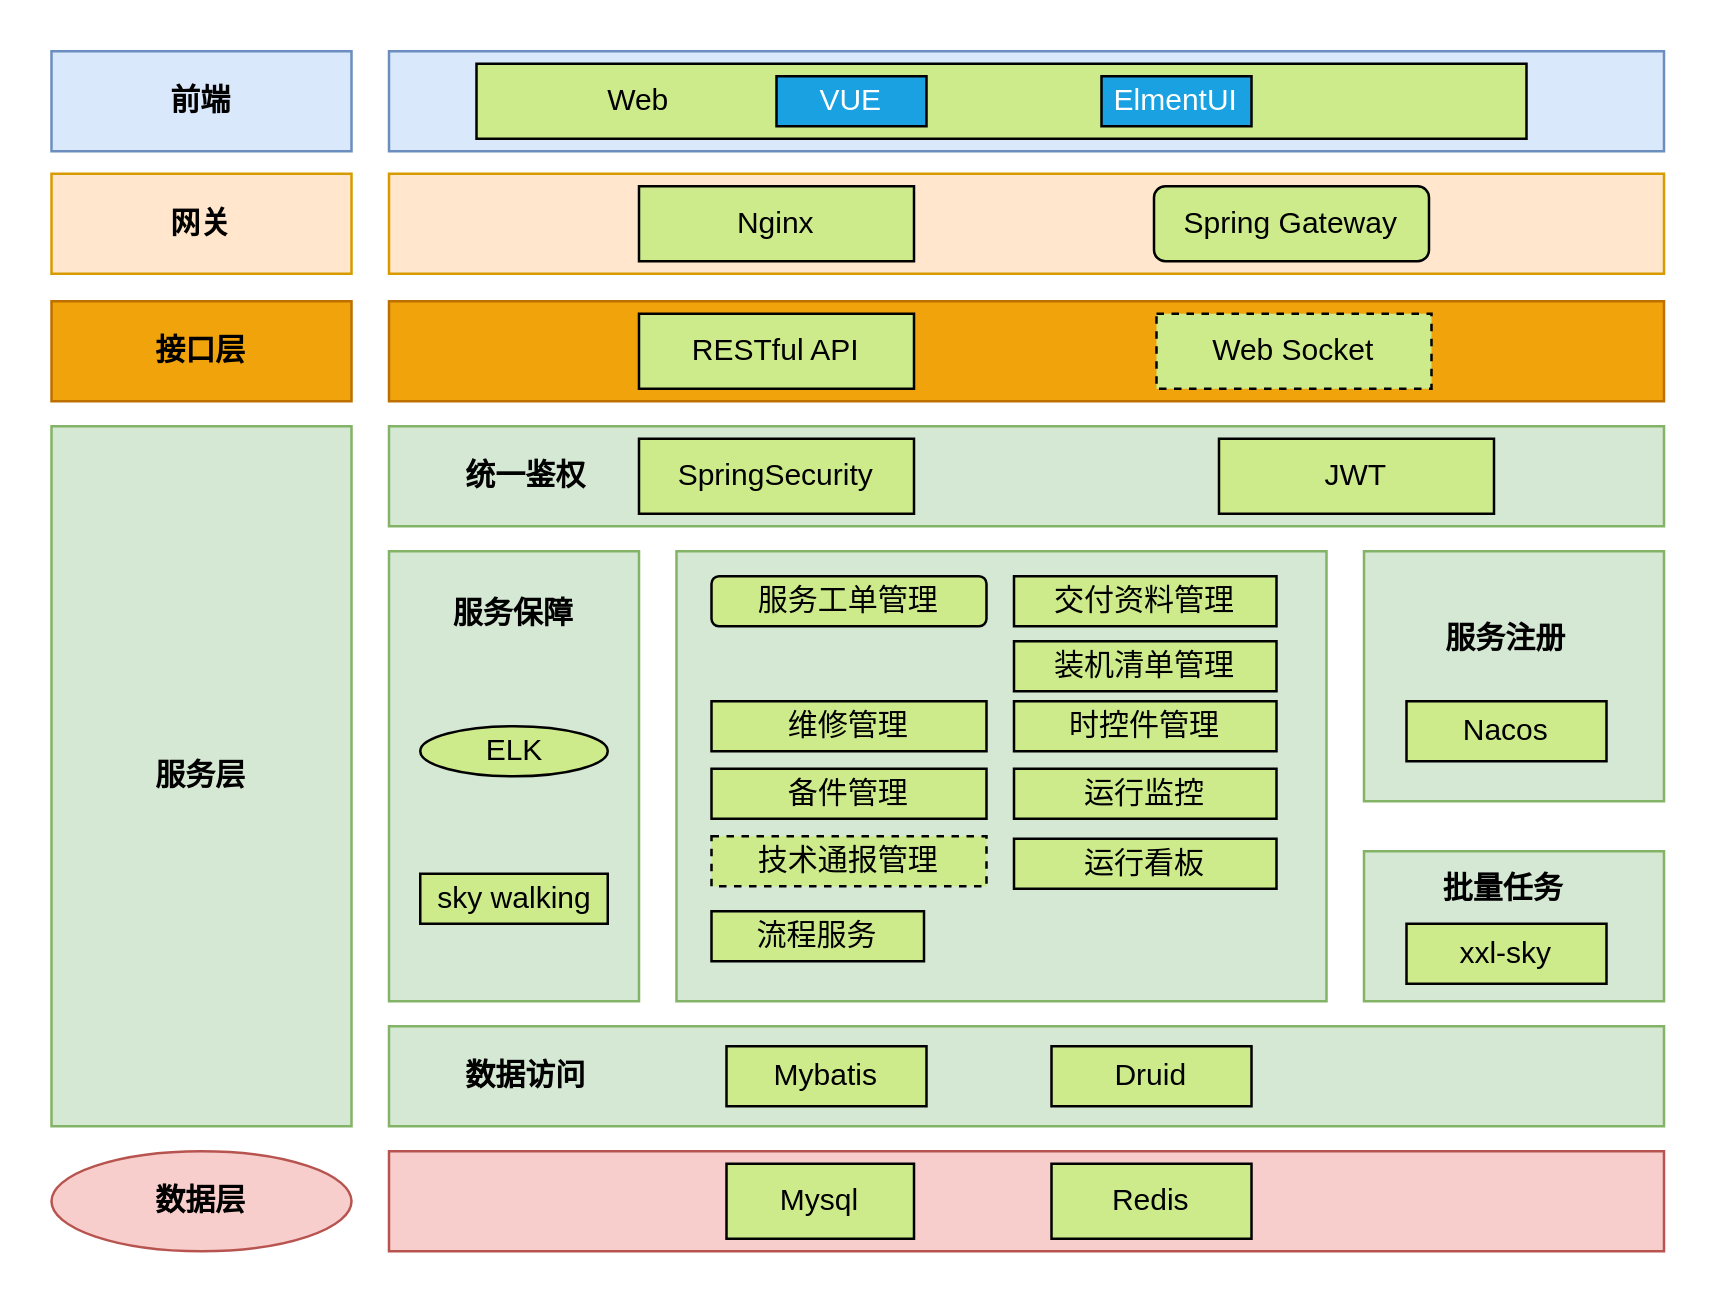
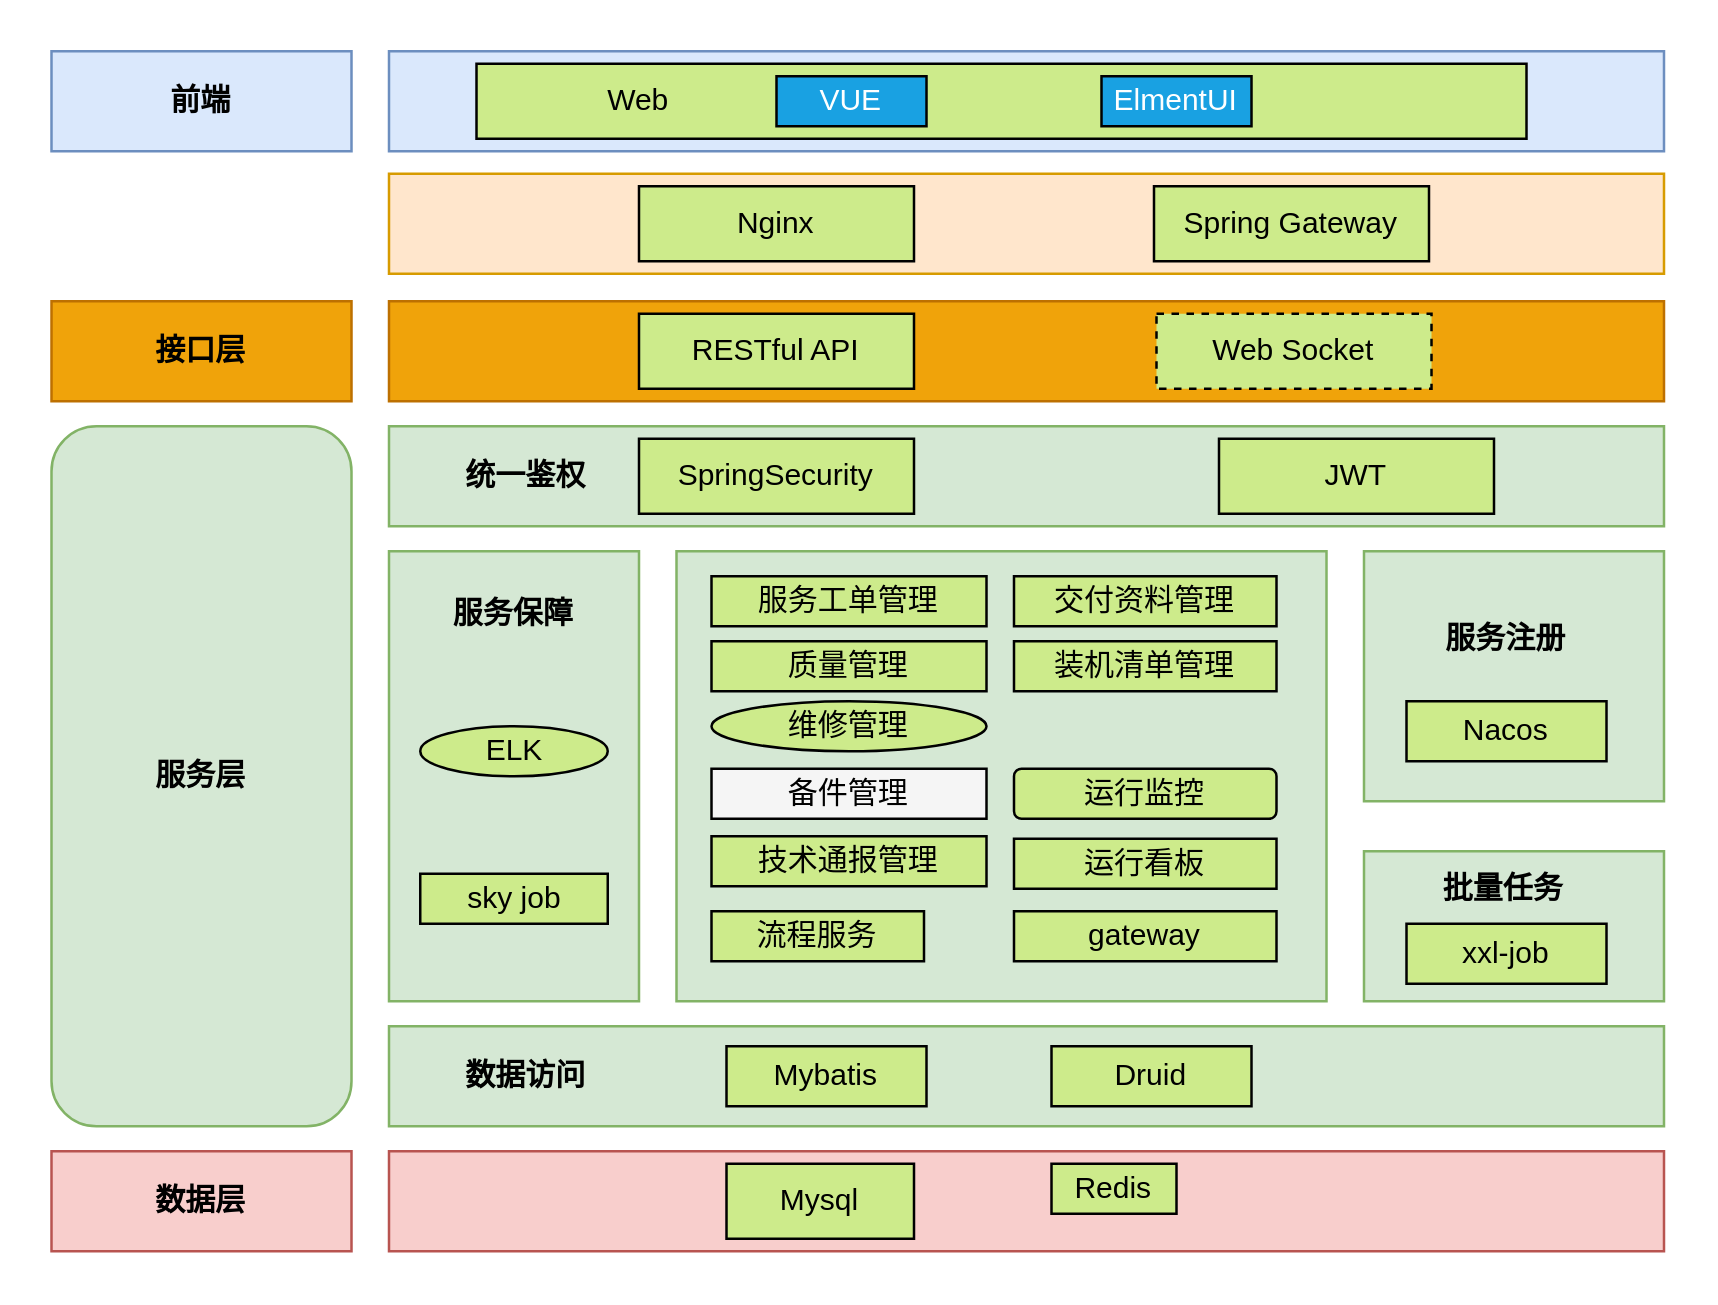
  <mxCell id="0" />
  <mxCell id="1" parent="0" />
  <mxCell id="2" value="前端" style="rounded=0;whiteSpace=wrap;html=1;fillColor=#dae8fc;strokeColor=#6c8ebf;fontStyle=1" vertex="1" parent="1"><mxGeometry x="20" y="20" width="120" height="40" as="geometry" /></mxCell>
  <mxCell id="3" value="" style="rounded=0;whiteSpace=wrap;html=1;fillColor=#dae8fc;strokeColor=#6c8ebf;" vertex="1" parent="1"><mxGeometry x="155" y="20" width="510" height="40" as="geometry" /></mxCell>
  <mxCell id="4" value="" style="rounded=0;whiteSpace=wrap;html=1;fillColor=#CDEB8B;" vertex="1" parent="1"><mxGeometry x="190" y="25" width="420" height="30" as="geometry" /></mxCell>
  <mxCell id="5" value="Web" style="text;html=1;strokeColor=none;fillColor=none;align=center;verticalAlign=middle;whiteSpace=wrap;rounded=0;" vertex="1" parent="1"><mxGeometry x="190" y="25" width="130" height="30" as="geometry" /></mxCell>
  <mxCell id="6" value="&lt;font color=&quot;#ffffff&quot;&gt;VUE&lt;/font&gt;" style="rounded=0;whiteSpace=wrap;html=1;fillColor=#19A1E2;" vertex="1" parent="1"><mxGeometry x="310" y="30" width="60" height="20" as="geometry" /></mxCell>
  <mxCell id="7" value="&lt;font color=&quot;#ffffff&quot;&gt;ElmentUI&lt;/font&gt;" style="rounded=0;whiteSpace=wrap;html=1;fillColor=#19A1E2;" vertex="1" parent="1"><mxGeometry x="440" y="30" width="60" height="20" as="geometry" /></mxCell>
- <mxCell id="8" value="网关" style="rounded=0;whiteSpace=wrap;html=1;fillColor=#ffe6cc;strokeColor=#d79b00;fontStyle=1" vertex="1" parent="1"><mxGeometry x="20" y="69" width="120" height="40" as="geometry" /></mxCell>
  <mxCell id="9" value="" style="rounded=0;whiteSpace=wrap;html=1;fillColor=#ffe6cc;strokeColor=#d79b00;" vertex="1" parent="1"><mxGeometry x="155" y="69" width="510" height="40" as="geometry" /></mxCell>
  <mxCell id="10" value="Nginx" style="rounded=0;whiteSpace=wrap;html=1;fillColor=#CDEB8B;" vertex="1" parent="1"><mxGeometry x="255" y="74" width="110" height="30" as="geometry" /></mxCell>
- <mxCell id="11" value="Spring Gateway" style="whiteSpace=wrap;html=1;fillColor=#CDEB8B;rounded=1;" vertex="1" parent="1"><mxGeometry x="461" y="74" width="110" height="30" as="geometry" /></mxCell>
+ <mxCell id="11" value="Spring Gateway" style="rounded=0;whiteSpace=wrap;html=1;fillColor=#CDEB8B;" vertex="1" parent="1"><mxGeometry x="461" y="74" width="110" height="30" as="geometry" /></mxCell>
  <mxCell id="12" value="接口层" style="rounded=0;whiteSpace=wrap;html=1;fillColor=#f0a30a;strokeColor=#BD7000;fontColor=#000000;fontStyle=1" vertex="1" parent="1"><mxGeometry x="20" y="120" width="120" height="40" as="geometry" /></mxCell>
  <mxCell id="13" value="" style="rounded=0;whiteSpace=wrap;html=1;fillColor=#f0a30a;strokeColor=#BD7000;fontColor=#000000;" vertex="1" parent="1"><mxGeometry x="155" y="120" width="510" height="40" as="geometry" /></mxCell>
  <mxCell id="14" value="RESTful API" style="rounded=0;whiteSpace=wrap;html=1;fillColor=#CDEB8B;" vertex="1" parent="1"><mxGeometry x="255" y="125" width="110" height="30" as="geometry" /></mxCell>
  <mxCell id="15" value="Web Socket" style="rounded=0;whiteSpace=wrap;html=1;fillColor=#CDEB8B;dashed=1;" vertex="1" parent="1"><mxGeometry x="462" y="125" width="110" height="30" as="geometry" /></mxCell>
- <mxCell id="16" value="服务层" style="rounded=0;whiteSpace=wrap;html=1;fillColor=#d5e8d4;strokeColor=#82b366;fontStyle=1" vertex="1" parent="1"><mxGeometry x="20" y="170" width="120" height="280" as="geometry" /></mxCell>
+ <mxCell id="16" value="服务层" style="whiteSpace=wrap;html=1;fillColor=#d5e8d4;strokeColor=#82b366;fontStyle=1;rounded=1;" vertex="1" parent="1"><mxGeometry x="20" y="170" width="120" height="280" as="geometry" /></mxCell>
  <mxCell id="17" value="" style="rounded=0;whiteSpace=wrap;html=1;fillColor=#d5e8d4;strokeColor=#82b366;" vertex="1" parent="1"><mxGeometry x="155" y="170" width="510" height="40" as="geometry" /></mxCell>
  <mxCell id="18" value="统一鉴权" style="text;html=1;strokeColor=none;fillColor=none;align=center;verticalAlign=middle;whiteSpace=wrap;rounded=0;fontStyle=1" vertex="1" parent="1"><mxGeometry x="180" y="175" width="60" height="30" as="geometry" /></mxCell>
  <mxCell id="19" value="SpringSecurity" style="rounded=0;whiteSpace=wrap;html=1;fillColor=#CDEB8B;" vertex="1" parent="1"><mxGeometry x="255" y="175" width="110" height="30" as="geometry" /></mxCell>
  <mxCell id="20" value="JWT" style="rounded=0;whiteSpace=wrap;html=1;fillColor=#CDEB8B;" vertex="1" parent="1"><mxGeometry x="487" y="175" width="110" height="30" as="geometry" /></mxCell>
  <mxCell id="21" value="" style="rounded=0;whiteSpace=wrap;html=1;fillColor=#d5e8d4;strokeColor=#82b366;" vertex="1" parent="1"><mxGeometry x="270" y="220" width="260" height="180" as="geometry" /></mxCell>
  <mxCell id="22" value="" style="rounded=0;whiteSpace=wrap;html=1;fillColor=#d5e8d4;strokeColor=#82b366;" vertex="1" parent="1"><mxGeometry x="155" y="220" width="100" height="180" as="geometry" /></mxCell>
  <mxCell id="23" value="服务保障" style="text;html=1;strokeColor=none;fillColor=none;align=center;verticalAlign=middle;whiteSpace=wrap;rounded=0;fontStyle=1" vertex="1" parent="1"><mxGeometry x="175" y="230" width="60" height="30" as="geometry" /></mxCell>
  <mxCell id="24" value="ELK" style="ellipse;whiteSpace=wrap;html=1;fillColor=#CDEB8B;" vertex="1" parent="1"><mxGeometry x="167.5" y="290" width="75" height="20" as="geometry" /></mxCell>
- <mxCell id="25" value="sky&amp;nbsp;walking" style="rounded=0;whiteSpace=wrap;html=1;fillColor=#CDEB8B;" vertex="1" parent="1"><mxGeometry x="167.5" y="349" width="75" height="20" as="geometry" /></mxCell>
- <mxCell id="26" value="服务工单管理" style="whiteSpace=wrap;html=1;fillColor=#CDEB8B;rounded=1;" vertex="1" parent="1"><mxGeometry x="284" y="230" width="110" height="20" as="geometry" /></mxCell>
+ <mxCell id="25" value="sky&amp;nbsp;job" style="rounded=0;whiteSpace=wrap;html=1;fillColor=#CDEB8B;" vertex="1" parent="1"><mxGeometry x="167.5" y="349" width="75" height="20" as="geometry" /></mxCell>
+ <mxCell id="26" value="服务工单管理" style="rounded=0;whiteSpace=wrap;html=1;fillColor=#CDEB8B;" vertex="1" parent="1"><mxGeometry x="284" y="230" width="110" height="20" as="geometry" /></mxCell>
  <mxCell id="27" value="交付资料管理" style="rounded=0;whiteSpace=wrap;html=1;fillColor=#CDEB8B;" vertex="1" parent="1"><mxGeometry x="405" y="230" width="105" height="20" as="geometry" /></mxCell>
+ <mxCell id="28" value="质量管理" style="rounded=0;whiteSpace=wrap;html=1;fillColor=#CDEB8B;" vertex="1" parent="1"><mxGeometry x="284" y="256" width="110" height="20" as="geometry" /></mxCell>
  <mxCell id="29" value="装机清单管理" style="rounded=0;whiteSpace=wrap;html=1;fillColor=#CDEB8B;" vertex="1" parent="1"><mxGeometry x="405" y="256" width="105" height="20" as="geometry" /></mxCell>
+ <mxCell id="30" value="gateway" style="rounded=0;whiteSpace=wrap;html=1;fillColor=#CDEB8B;" vertex="1" parent="1"><mxGeometry x="405" y="364" width="105" height="20" as="geometry" /></mxCell>
  <mxCell id="31" value="" style="rounded=0;whiteSpace=wrap;html=1;fillColor=#d5e8d4;strokeColor=#82b366;" vertex="1" parent="1"><mxGeometry x="545" y="220" width="120" height="100" as="geometry" /></mxCell>
  <mxCell id="32" value="服务注册" style="text;html=1;strokeColor=none;fillColor=none;align=center;verticalAlign=middle;whiteSpace=wrap;rounded=0;fontStyle=1" vertex="1" parent="1"><mxGeometry x="572" y="240" width="60" height="30" as="geometry" /></mxCell>
  <mxCell id="33" value="Nacos" style="rounded=0;whiteSpace=wrap;html=1;fillColor=#CDEB8B;" vertex="1" parent="1"><mxGeometry x="562" y="280" width="80" height="24" as="geometry" /></mxCell>
  <mxCell id="34" value="" style="rounded=0;whiteSpace=wrap;html=1;fillColor=#d5e8d4;strokeColor=#82b366;" vertex="1" parent="1"><mxGeometry x="545" y="340" width="120" height="60" as="geometry" /></mxCell>
  <mxCell id="35" value="批量任务" style="text;html=1;strokeColor=none;fillColor=none;align=center;verticalAlign=middle;whiteSpace=wrap;rounded=0;fontStyle=1" vertex="1" parent="1"><mxGeometry x="571" y="340" width="60" height="29" as="geometry" /></mxCell>
- <mxCell id="36" value="xxl-sky" style="rounded=0;whiteSpace=wrap;html=1;fillColor=#CDEB8B;" vertex="1" parent="1"><mxGeometry x="562" y="369" width="80" height="24" as="geometry" /></mxCell>
+ <mxCell id="36" value="xxl-job" style="rounded=0;whiteSpace=wrap;html=1;fillColor=#CDEB8B;" vertex="1" parent="1"><mxGeometry x="562" y="369" width="80" height="24" as="geometry" /></mxCell>
  <mxCell id="37" value="" style="rounded=0;whiteSpace=wrap;html=1;fillColor=#d5e8d4;strokeColor=#82b366;" vertex="1" parent="1"><mxGeometry x="155" y="410" width="510" height="40" as="geometry" /></mxCell>
  <mxCell id="38" value="数据访问" style="text;html=1;strokeColor=none;fillColor=none;align=center;verticalAlign=middle;whiteSpace=wrap;rounded=0;fontStyle=1" vertex="1" parent="1"><mxGeometry x="180" y="415" width="60" height="30" as="geometry" /></mxCell>
  <mxCell id="39" value="Mybatis" style="rounded=0;whiteSpace=wrap;html=1;fillColor=#CDEB8B;" vertex="1" parent="1"><mxGeometry x="290" y="418" width="80" height="24" as="geometry" /></mxCell>
  <mxCell id="40" value="Druid" style="rounded=0;whiteSpace=wrap;html=1;fillColor=#CDEB8B;" vertex="1" parent="1"><mxGeometry x="420" y="418" width="80" height="24" as="geometry" /></mxCell>
- <mxCell id="41" value="数据层" style="ellipse;whiteSpace=wrap;html=1;fillColor=#f8cecc;strokeColor=#b85450;fontStyle=1;" vertex="1" parent="1"><mxGeometry x="20" y="460" width="120" height="40" as="geometry" /></mxCell>
+ <mxCell id="41" value="数据层" style="rounded=0;whiteSpace=wrap;html=1;fillColor=#f8cecc;strokeColor=#b85450;fontStyle=1" vertex="1" parent="1"><mxGeometry x="20" y="460" width="120" height="40" as="geometry" /></mxCell>
  <mxCell id="42" value="" style="rounded=0;whiteSpace=wrap;html=1;fillColor=#f8cecc;strokeColor=#b85450;" vertex="1" parent="1"><mxGeometry x="155" y="460" width="510" height="40" as="geometry" /></mxCell>
  <mxCell id="43" value="Mysql" style="rounded=0;whiteSpace=wrap;html=1;fillColor=#CDEB8B;" vertex="1" parent="1"><mxGeometry x="290" y="465" width="75" height="30" as="geometry" /></mxCell>
- <mxCell id="44" value="Redis" style="rounded=0;whiteSpace=wrap;html=1;fillColor=#CDEB8B;" vertex="1" parent="1"><mxGeometry x="420" y="465" width="80" height="30" as="geometry" /></mxCell>
- <mxCell id="45" value="维修管理" style="rounded=0;whiteSpace=wrap;html=1;fillColor=#CDEB8B;" vertex="1" parent="1"><mxGeometry x="284" y="280" width="110" height="20" as="geometry" /></mxCell>
+ <mxCell id="44" value="Redis" style="rounded=0;whiteSpace=wrap;html=1;fillColor=#CDEB8B;" vertex="1" parent="1"><mxGeometry x="420" y="465" width="50" height="20" as="geometry" /></mxCell>
+ <mxCell id="45" value="维修管理" style="ellipse;whiteSpace=wrap;html=1;fillColor=#CDEB8B;" vertex="1" parent="1"><mxGeometry x="284" y="280" width="110" height="20" as="geometry" /></mxCell>
  <mxCell id="46" value="流程服务" style="rounded=0;whiteSpace=wrap;html=1;fillColor=#CDEB8B;" vertex="1" parent="1"><mxGeometry x="284" y="364" width="85" height="20" as="geometry" /></mxCell>
- <mxCell id="47" value="时控件管理" style="rounded=0;whiteSpace=wrap;html=1;fillColor=#CDEB8B;" vertex="1" parent="1"><mxGeometry x="405" y="280" width="105" height="20" as="geometry" /></mxCell>
- <mxCell id="48" value="备件管理" style="rounded=0;whiteSpace=wrap;html=1;fillColor=#CDEB8B;" vertex="1" parent="1"><mxGeometry x="284" y="307" width="110" height="20" as="geometry" /></mxCell>
- <mxCell id="49" value="运行监控" style="rounded=0;whiteSpace=wrap;html=1;fillColor=#CDEB8B;" vertex="1" parent="1"><mxGeometry x="405" y="307" width="105" height="20" as="geometry" /></mxCell>
- <mxCell id="50" value="技术通报管理" style="rounded=0;whiteSpace=wrap;html=1;fillColor=#CDEB8B;dashed=1;" vertex="1" parent="1"><mxGeometry x="284" y="334" width="110" height="20" as="geometry" /></mxCell>
+ <mxCell id="48" value="备件管理" style="rounded=0;whiteSpace=wrap;html=1;fillColor=#f5f5f5;" vertex="1" parent="1"><mxGeometry x="284" y="307" width="110" height="20" as="geometry" /></mxCell>
+ <mxCell id="49" value="运行监控" style="whiteSpace=wrap;html=1;fillColor=#CDEB8B;rounded=1;" vertex="1" parent="1"><mxGeometry x="405" y="307" width="105" height="20" as="geometry" /></mxCell>
+ <mxCell id="50" value="技术通报管理" style="rounded=0;whiteSpace=wrap;html=1;fillColor=#CDEB8B;" vertex="1" parent="1"><mxGeometry x="284" y="334" width="110" height="20" as="geometry" /></mxCell>
  <mxCell id="51" value="运行看板" style="rounded=0;whiteSpace=wrap;html=1;fillColor=#CDEB8B;" vertex="1" parent="1"><mxGeometry x="405" y="335" width="105" height="20" as="geometry" /></mxCell>
